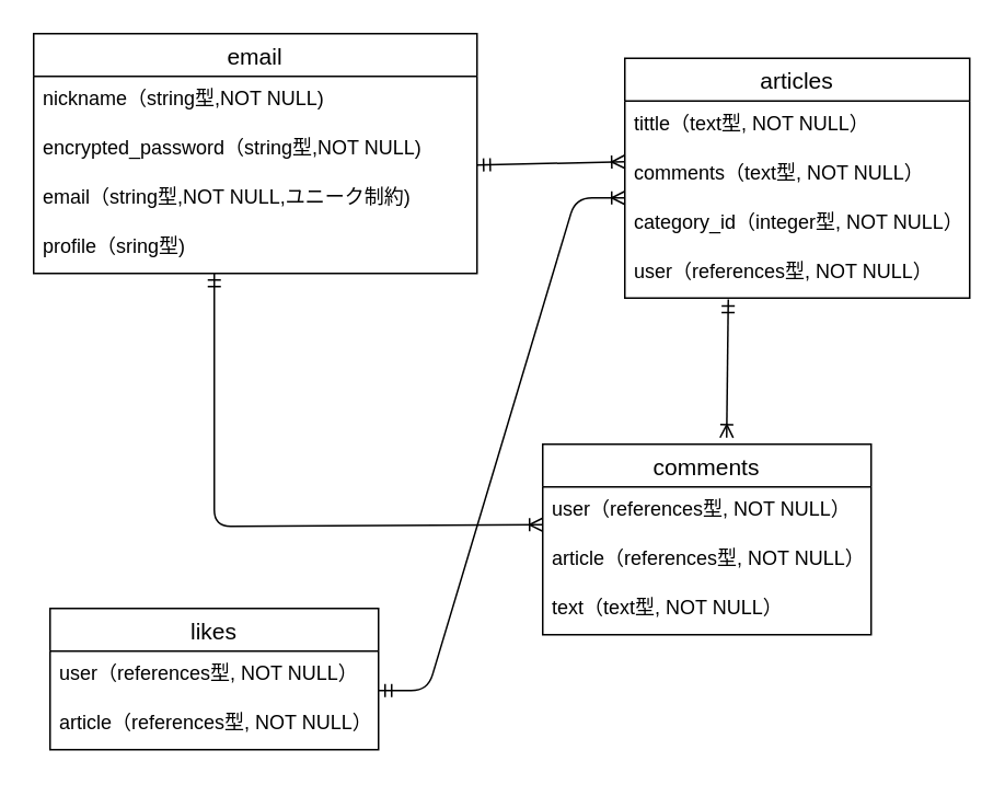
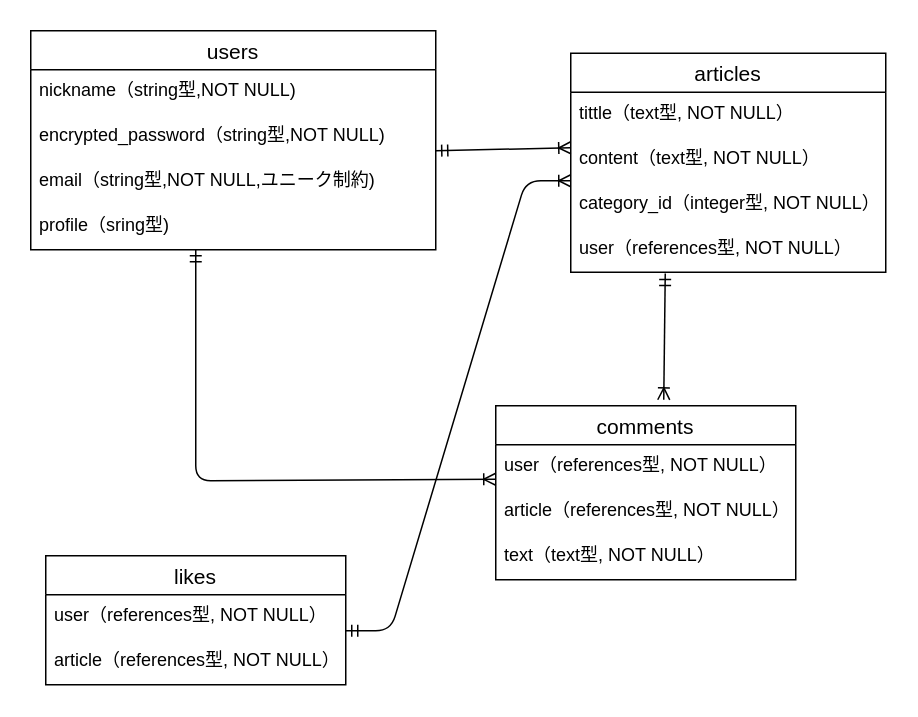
  <mxCell id="0" />
  <mxCell id="1" parent="0" />
- <mxCell id="2" value="email" style="swimlane;fontStyle=0;childLayout=stackLayout;horizontal=1;startSize=26;horizontalStack=0;resizeParent=1;resizeParentMax=0;resizeLast=0;collapsible=1;marginBottom=0;align=center;fontSize=14;" parent="1" vertex="1"><mxGeometry x="20" y="20" width="270" height="146" as="geometry" /></mxCell>
+ <mxCell id="2" value="users" style="swimlane;fontStyle=0;childLayout=stackLayout;horizontal=1;startSize=26;horizontalStack=0;resizeParent=1;resizeParentMax=0;resizeLast=0;collapsible=1;marginBottom=0;align=center;fontSize=14;" parent="1" vertex="1"><mxGeometry x="20" y="20" width="270" height="146" as="geometry" /></mxCell>
  <mxCell id="3" value="nickname（string型,NOT NULL)" style="text;strokeColor=none;fillColor=none;spacingLeft=4;spacingRight=4;overflow=hidden;rotatable=0;points=[[0,0.5],[1,0.5]];portConstraint=eastwest;fontSize=12;" parent="2" vertex="1"><mxGeometry y="26" width="270" height="30" as="geometry" /></mxCell>
  <mxCell id="4" value="encrypted_password（string型,NOT NULL)" style="text;strokeColor=none;fillColor=none;spacingLeft=4;spacingRight=4;overflow=hidden;rotatable=0;points=[[0,0.5],[1,0.5]];portConstraint=eastwest;fontSize=12;" parent="2" vertex="1"><mxGeometry y="56" width="270" height="30" as="geometry" /></mxCell>
  <mxCell id="5" value="email（string型,NOT NULL,ユニーク制約)" style="text;strokeColor=none;fillColor=none;spacingLeft=4;spacingRight=4;overflow=hidden;rotatable=0;points=[[0,0.5],[1,0.5]];portConstraint=eastwest;fontSize=12;" parent="2" vertex="1"><mxGeometry y="86" width="270" height="30" as="geometry" /></mxCell>
  <mxCell id="6" value="profile（sring型)" style="text;strokeColor=none;fillColor=none;spacingLeft=4;spacingRight=4;overflow=hidden;rotatable=0;points=[[0,0.5],[1,0.5]];portConstraint=eastwest;fontSize=12;" parent="2" vertex="1"><mxGeometry y="116" width="270" height="30" as="geometry" /></mxCell>
  <mxCell id="7" value="articles" style="swimlane;fontStyle=0;childLayout=stackLayout;horizontal=1;startSize=26;horizontalStack=0;resizeParent=1;resizeParentMax=0;resizeLast=0;collapsible=1;marginBottom=0;align=center;fontSize=14;" parent="1" vertex="1"><mxGeometry x="380" y="35" width="210" height="146" as="geometry" /></mxCell>
  <mxCell id="8" value="tittle（text型, NOT NULL）" style="text;strokeColor=none;fillColor=none;spacingLeft=4;spacingRight=4;overflow=hidden;rotatable=0;points=[[0,0.5],[1,0.5]];portConstraint=eastwest;fontSize=12;" parent="7" vertex="1"><mxGeometry y="26" width="210" height="30" as="geometry" /></mxCell>
- <mxCell id="9" value="comments（text型, NOT NULL）" style="text;strokeColor=none;fillColor=none;spacingLeft=4;spacingRight=4;overflow=hidden;rotatable=0;points=[[0,0.5],[1,0.5]];portConstraint=eastwest;fontSize=12;" parent="7" vertex="1"><mxGeometry y="56" width="210" height="30" as="geometry" /></mxCell>
+ <mxCell id="9" value="content（text型, NOT NULL）" style="text;strokeColor=none;fillColor=none;spacingLeft=4;spacingRight=4;overflow=hidden;rotatable=0;points=[[0,0.5],[1,0.5]];portConstraint=eastwest;fontSize=12;" parent="7" vertex="1"><mxGeometry y="56" width="210" height="30" as="geometry" /></mxCell>
  <mxCell id="10" value="category_id（integer型, NOT NULL）" style="text;strokeColor=none;fillColor=none;spacingLeft=4;spacingRight=4;overflow=hidden;rotatable=0;points=[[0,0.5],[1,0.5]];portConstraint=eastwest;fontSize=12;" parent="7" vertex="1"><mxGeometry y="86" width="210" height="30" as="geometry" /></mxCell>
  <mxCell id="11" value="user（references型, NOT NULL）&#10;" style="text;strokeColor=none;fillColor=none;spacingLeft=4;spacingRight=4;overflow=hidden;rotatable=0;points=[[0,0.5],[1,0.5]];portConstraint=eastwest;fontSize=12;" parent="7" vertex="1"><mxGeometry y="116" width="210" height="30" as="geometry" /></mxCell>
  <mxCell id="12" value="" style="fontSize=12;html=1;endArrow=ERoneToMany;startArrow=ERmandOne;entryX=0;entryY=0.233;entryDx=0;entryDy=0;entryPerimeter=0;" parent="1" target="9" edge="1"><mxGeometry width="100" height="100" relative="1" as="geometry"><mxPoint x="290" y="100" as="sourcePoint" /><mxPoint x="390" y="0" as="targetPoint" /></mxGeometry></mxCell>
  <mxCell id="13" value="comments" style="swimlane;fontStyle=0;childLayout=stackLayout;horizontal=1;startSize=26;horizontalStack=0;resizeParent=1;resizeParentMax=0;resizeLast=0;collapsible=1;marginBottom=0;align=center;fontSize=14;" parent="1" vertex="1"><mxGeometry x="330" y="270" width="200" height="116" as="geometry" /></mxCell>
  <mxCell id="14" value="user（references型, NOT NULL）&#10;" style="text;strokeColor=none;fillColor=none;spacingLeft=4;spacingRight=4;overflow=hidden;rotatable=0;points=[[0,0.5],[1,0.5]];portConstraint=eastwest;fontSize=12;" parent="13" vertex="1"><mxGeometry y="26" width="200" height="30" as="geometry" /></mxCell>
  <mxCell id="15" value="article（references型, NOT NULL）" style="text;strokeColor=none;fillColor=none;spacingLeft=4;spacingRight=4;overflow=hidden;rotatable=0;points=[[0,0.5],[1,0.5]];portConstraint=eastwest;fontSize=12;" parent="13" vertex="1"><mxGeometry y="56" width="200" height="30" as="geometry" /></mxCell>
  <mxCell id="16" value="text（text型, NOT NULL）" style="text;strokeColor=none;fillColor=none;spacingLeft=4;spacingRight=4;overflow=hidden;rotatable=0;points=[[0,0.5],[1,0.5]];portConstraint=eastwest;fontSize=12;" parent="13" vertex="1"><mxGeometry y="86" width="200" height="30" as="geometry" /></mxCell>
  <mxCell id="17" value="" style="fontSize=12;html=1;endArrow=ERoneToMany;startArrow=ERmandOne;entryX=0.56;entryY=-0.034;entryDx=0;entryDy=0;entryPerimeter=0;exitX=0.3;exitY=1.028;exitDx=0;exitDy=0;exitPerimeter=0;" parent="1" source="11" target="13" edge="1"><mxGeometry width="100" height="100" relative="1" as="geometry"><mxPoint x="442" y="190" as="sourcePoint" /><mxPoint x="442" y="260" as="targetPoint" /></mxGeometry></mxCell>
  <mxCell id="18" value="" style="fontSize=12;html=1;endArrow=ERoneToMany;startArrow=ERmandOne;entryX=0;entryY=0.767;entryDx=0;entryDy=0;entryPerimeter=0;" parent="1" target="14" edge="1"><mxGeometry width="100" height="100" relative="1" as="geometry"><mxPoint x="130" y="166" as="sourcePoint" /><mxPoint x="400" y="320" as="targetPoint" /><Array as="points"><mxPoint x="130" y="320" /></Array></mxGeometry></mxCell>
  <mxCell id="19" value="likes" style="swimlane;fontStyle=0;childLayout=stackLayout;horizontal=1;startSize=26;horizontalStack=0;resizeParent=1;resizeParentMax=0;resizeLast=0;collapsible=1;marginBottom=0;align=center;fontSize=14;" parent="1" vertex="1"><mxGeometry x="30" y="370" width="200" height="86" as="geometry" /></mxCell>
  <mxCell id="20" value="user（references型, NOT NULL）&#10;" style="text;strokeColor=none;fillColor=none;spacingLeft=4;spacingRight=4;overflow=hidden;rotatable=0;points=[[0,0.5],[1,0.5]];portConstraint=eastwest;fontSize=12;" parent="19" vertex="1"><mxGeometry y="26" width="200" height="30" as="geometry" /></mxCell>
  <mxCell id="21" value="article（references型, NOT NULL）" style="text;strokeColor=none;fillColor=none;spacingLeft=4;spacingRight=4;overflow=hidden;rotatable=0;points=[[0,0.5],[1,0.5]];portConstraint=eastwest;fontSize=12;" parent="19" vertex="1"><mxGeometry y="56" width="200" height="30" as="geometry" /></mxCell>
  <mxCell id="22" value="" style="edgeStyle=entityRelationEdgeStyle;fontSize=12;html=1;endArrow=ERoneToMany;startArrow=ERmandOne;" parent="1" edge="1"><mxGeometry width="100" height="100" relative="1" as="geometry"><mxPoint x="230" y="420" as="sourcePoint" /><mxPoint x="380" y="120" as="targetPoint" /></mxGeometry></mxCell>
